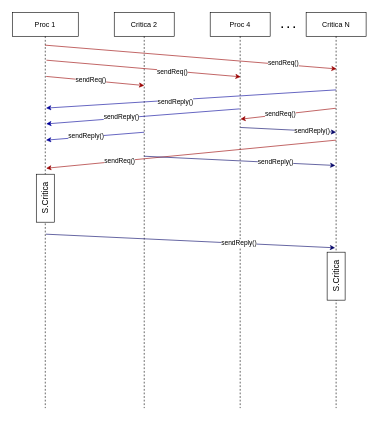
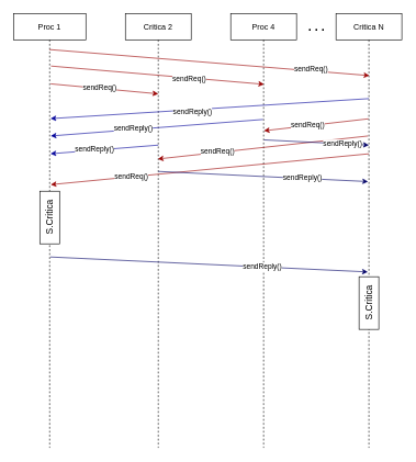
  <mxCell id="0" />
  <mxCell id="1" parent="0" />
  <mxCell id="2" value="Proc 1" style="shape=umlLifeline;perimeter=lifelinePerimeter;container=1;collapsible=0;recursiveResize=0;rounded=0;shadow=0;strokeWidth=1;" parent="1" vertex="1"><mxGeometry x="20" y="20" width="110" height="660" as="geometry" /></mxCell>
  <mxCell id="3" value="" style="html=1;points=[];perimeter=orthogonalPerimeter;" vertex="1" parent="2"><mxGeometry x="40" y="270" width="30" height="80" as="geometry" /></mxCell>
  <mxCell id="4" value="&lt;font style=&quot;font-size: 14px&quot;&gt;S.Critica&lt;/font&gt;" style="text;html=1;align=center;verticalAlign=middle;resizable=0;points=[];autosize=1;strokeColor=none;fillColor=none;rotation=-90;" vertex="1" parent="2"><mxGeometry x="20" y="300" width="70" height="20" as="geometry" /></mxCell>
  <mxCell id="5" value="Critica 2" style="shape=umlLifeline;perimeter=lifelinePerimeter;container=1;collapsible=0;recursiveResize=0;rounded=0;shadow=0;strokeWidth=1;" parent="1" vertex="1"><mxGeometry x="190" y="20" width="100" height="660" as="geometry" /></mxCell>
  <mxCell id="6" value="Proc 4" style="shape=umlLifeline;perimeter=lifelinePerimeter;container=1;collapsible=0;recursiveResize=0;rounded=0;shadow=0;strokeWidth=1;" vertex="1" parent="1"><mxGeometry x="350" y="20" width="100" height="660" as="geometry" /></mxCell>
  <mxCell id="7" value="" style="endArrow=classic;html=1;rounded=0;exitX=0.487;exitY=0.282;exitDx=0;exitDy=0;exitPerimeter=0;entryX=0.507;entryY=0.27;entryDx=0;entryDy=0;entryPerimeter=0;strokeColor=#990000;" edge="1" parent="6"><mxGeometry width="50" height="50" relative="1" as="geometry"><mxPoint x="209.5" y="160.0" as="sourcePoint" /><mxPoint x="50.5" y="178.2" as="targetPoint" /></mxGeometry></mxCell>
  <mxCell id="8" value="sendReq()" style="edgeLabel;html=1;align=center;verticalAlign=middle;resizable=0;points=[];" vertex="1" connectable="0" parent="7"><mxGeometry x="0.255" y="-3" relative="1" as="geometry"><mxPoint x="7" as="offset" /></mxGeometry></mxCell>
  <mxCell id="9" value="Critica N" style="shape=umlLifeline;perimeter=lifelinePerimeter;container=1;collapsible=0;recursiveResize=0;rounded=0;shadow=0;strokeWidth=1;" vertex="1" parent="1"><mxGeometry x="510" y="20" width="100" height="660" as="geometry" /></mxCell>
  <mxCell id="10" value="" style="html=1;points=[];perimeter=orthogonalPerimeter;" vertex="1" parent="9"><mxGeometry x="35" y="400" width="30" height="80" as="geometry" /></mxCell>
  <mxCell id="11" value="&lt;font style=&quot;font-size: 14px&quot;&gt;S.Critica&lt;/font&gt;" style="text;html=1;align=center;verticalAlign=middle;resizable=0;points=[];autosize=1;strokeColor=none;fillColor=none;rotation=-90;" vertex="1" parent="9"><mxGeometry x="15" y="430" width="70" height="20" as="geometry" /></mxCell>
  <mxCell id="12" value="&lt;font style=&quot;font-size: 18px&quot;&gt;&lt;b&gt;. . .&lt;/b&gt;&lt;/font&gt;" style="text;html=1;align=center;verticalAlign=middle;resizable=0;points=[];autosize=1;strokeColor=none;fillColor=none;" vertex="1" parent="1"><mxGeometry x="460" y="30" width="40" height="20" as="geometry" /></mxCell>
  <mxCell id="13" value="" style="endArrow=classic;html=1;rounded=0;exitX=0.496;exitY=0.083;exitDx=0;exitDy=0;exitPerimeter=0;entryX=0.507;entryY=0.143;entryDx=0;entryDy=0;entryPerimeter=0;fillColor=#FF3333;strokeColor=#990000;" edge="1" parent="1" source="2" target="9"><mxGeometry width="50" height="50" relative="1" as="geometry"><mxPoint x="370" y="390" as="sourcePoint" /><mxPoint x="510" y="100" as="targetPoint" /></mxGeometry></mxCell>
  <mxCell id="14" value="sendReq()" style="edgeLabel;html=1;align=center;verticalAlign=middle;resizable=0;points=[];strokeColor=#990000;" vertex="1" connectable="0" parent="13"><mxGeometry x="0.21" y="1" relative="1" as="geometry"><mxPoint x="103" y="7" as="offset" /></mxGeometry></mxCell>
  <mxCell id="15" value="" style="endArrow=classic;html=1;rounded=0;exitX=0.518;exitY=0.121;exitDx=0;exitDy=0;exitPerimeter=0;entryX=0.507;entryY=0.163;entryDx=0;entryDy=0;entryPerimeter=0;strokeColor=#990000;" edge="1" parent="1" source="2" target="6"><mxGeometry width="50" height="50" relative="1" as="geometry"><mxPoint x="80" y="81.9" as="sourcePoint" /><mxPoint x="520" y="110" as="targetPoint" /></mxGeometry></mxCell>
  <mxCell id="16" value="sendReq()" style="edgeLabel;html=1;align=center;verticalAlign=middle;resizable=0;points=[];strokeColor=#990000;" vertex="1" connectable="0" parent="15"><mxGeometry x="0.29" y="-1" relative="1" as="geometry"><mxPoint as="offset" /></mxGeometry></mxCell>
  <mxCell id="17" value="" style="endArrow=classic;html=1;rounded=0;exitX=0.514;exitY=0.162;exitDx=0;exitDy=0;exitPerimeter=0;entryX=0.5;entryY=0.185;entryDx=0;entryDy=0;entryPerimeter=0;strokeColor=#990000;" edge="1" parent="1" source="2" target="5"><mxGeometry width="50" height="50" relative="1" as="geometry"><mxPoint x="81.8" y="98.4" as="sourcePoint" /><mxPoint x="421.8" y="121.2" as="targetPoint" /></mxGeometry></mxCell>
  <mxCell id="18" value="sendReq()" style="edgeLabel;html=1;align=center;verticalAlign=middle;resizable=0;points=[];strokeColor=#990000;" vertex="1" connectable="0" parent="17"><mxGeometry x="0.255" y="-3" relative="1" as="geometry"><mxPoint x="-28" y="-7" as="offset" /></mxGeometry></mxCell>
  <mxCell id="19" value="" style="endArrow=classic;html=1;rounded=0;exitX=0.5;exitY=0.196;exitDx=0;exitDy=0;exitPerimeter=0;entryX=0.511;entryY=0.242;entryDx=0;entryDy=0;entryPerimeter=0;strokeColor=#000099;" edge="1" parent="1" source="9" target="2"><mxGeometry width="50" height="50" relative="1" as="geometry"><mxPoint x="330" y="190" as="sourcePoint" /><mxPoint x="380" y="140" as="targetPoint" /></mxGeometry></mxCell>
  <mxCell id="20" value="sendReply()" style="edgeLabel;html=1;align=center;verticalAlign=middle;resizable=0;points=[];" vertex="1" connectable="0" parent="19"><mxGeometry x="0.584" relative="1" as="geometry"><mxPoint x="115" y="-5" as="offset" /></mxGeometry></mxCell>
  <mxCell id="21" value="" style="endArrow=classic;html=1;rounded=0;entryX=0.514;entryY=0.282;entryDx=0;entryDy=0;entryPerimeter=0;exitX=0.489;exitY=0.244;exitDx=0;exitDy=0;exitPerimeter=0;strokeColor=#000099;" edge="1" parent="1" source="6" target="2"><mxGeometry width="50" height="50" relative="1" as="geometry"><mxPoint x="390" y="180" as="sourcePoint" /><mxPoint x="-90" y="167.4" as="targetPoint" /></mxGeometry></mxCell>
  <mxCell id="22" value="sendReply()" style="edgeLabel;html=1;align=center;verticalAlign=middle;resizable=0;points=[];" vertex="1" connectable="0" parent="21"><mxGeometry x="0.227" y="-3" relative="1" as="geometry"><mxPoint as="offset" /></mxGeometry></mxCell>
  <mxCell id="23" value="" style="endArrow=classic;html=1;rounded=0;entryX=0.511;entryY=0.323;entryDx=0;entryDy=0;entryPerimeter=0;strokeColor=#000099;" edge="1" parent="1" target="2"><mxGeometry width="50" height="50" relative="1" as="geometry"><mxPoint x="240" y="220" as="sourcePoint" /><mxPoint x="-100.15" y="193.5" as="targetPoint" /></mxGeometry></mxCell>
  <mxCell id="24" value="sendReply()" style="edgeLabel;html=1;align=center;verticalAlign=middle;resizable=0;points=[];" vertex="1" connectable="0" parent="23"><mxGeometry x="-0.277" y="1" relative="1" as="geometry"><mxPoint x="-39" as="offset" /></mxGeometry></mxCell>
  <mxCell id="25" value="" style="endArrow=classic;html=1;rounded=0;exitX=0.5;exitY=0.323;exitDx=0;exitDy=0;exitPerimeter=0;entryX=0.514;entryY=0.394;entryDx=0;entryDy=0;entryPerimeter=0;strokeColor=#990000;" edge="1" parent="1" source="9" target="2"><mxGeometry width="50" height="50" relative="1" as="geometry"><mxPoint x="86.54" y="136.92" as="sourcePoint" /><mxPoint x="250" y="152.1" as="targetPoint" /></mxGeometry></mxCell>
  <mxCell id="26" value="sendReq()" style="edgeLabel;html=1;align=center;verticalAlign=middle;resizable=0;points=[];" vertex="1" connectable="0" parent="25"><mxGeometry x="0.255" y="-3" relative="1" as="geometry"><mxPoint x="-58" y="7" as="offset" /></mxGeometry></mxCell>
+ <mxCell id="27" value="" style="endArrow=classic;html=1;rounded=0;exitX=0.487;exitY=0.282;exitDx=0;exitDy=0;exitPerimeter=0;entryX=0.493;entryY=0.335;entryDx=0;entryDy=0;entryPerimeter=0;strokeColor=#990000;" edge="1" parent="1" source="9" target="5"><mxGeometry width="50" height="50" relative="1" as="geometry"><mxPoint x="569.3" y="257.04" as="sourcePoint" /><mxPoint x="86.54" y="276.18" as="targetPoint" /></mxGeometry></mxCell>
+ <mxCell id="28" value="sendReq()" style="edgeLabel;html=1;align=center;verticalAlign=middle;resizable=0;points=[];" vertex="1" connectable="0" parent="27"><mxGeometry x="0.255" y="-3" relative="1" as="geometry"><mxPoint x="-28" y="3" as="offset" /></mxGeometry></mxCell>
  <mxCell id="29" value="" style="endArrow=classic;html=1;rounded=0;exitX=0.506;exitY=0.291;exitDx=0;exitDy=0;exitPerimeter=0;strokeColor=#000066;" edge="1" parent="1" source="6"><mxGeometry width="50" height="50" relative="1" as="geometry"><mxPoint x="410" y="210" as="sourcePoint" /><mxPoint x="560" y="220" as="targetPoint" /></mxGeometry></mxCell>
  <mxCell id="30" value="sendReply()" style="edgeLabel;html=1;align=center;verticalAlign=middle;resizable=0;points=[];" vertex="1" connectable="0" parent="29"><mxGeometry x="0.255" y="-3" relative="1" as="geometry"><mxPoint x="19" y="-3" as="offset" /></mxGeometry></mxCell>
  <mxCell id="31" value="" style="endArrow=classic;html=1;rounded=0;exitX=0.506;exitY=0.291;exitDx=0;exitDy=0;exitPerimeter=0;entryX=0.487;entryY=0.387;entryDx=0;entryDy=0;entryPerimeter=0;strokeColor=#000066;" edge="1" parent="1" target="9"><mxGeometry width="50" height="50" relative="1" as="geometry"><mxPoint x="240" y="260" as="sourcePoint" /><mxPoint x="399.4" y="267.94" as="targetPoint" /></mxGeometry></mxCell>
  <mxCell id="32" value="sendReply()" style="edgeLabel;html=1;align=center;verticalAlign=middle;resizable=0;points=[];" vertex="1" connectable="0" parent="31"><mxGeometry x="0.255" y="-3" relative="1" as="geometry"><mxPoint x="19" y="-3" as="offset" /></mxGeometry></mxCell>
  <mxCell id="33" value="" style="endArrow=classic;html=1;rounded=0;exitX=0.506;exitY=0.291;exitDx=0;exitDy=0;exitPerimeter=0;entryX=0.483;entryY=0.595;entryDx=0;entryDy=0;entryPerimeter=0;strokeColor=#000066;" edge="1" parent="1" target="9"><mxGeometry width="50" height="50" relative="1" as="geometry"><mxPoint x="76" y="390" as="sourcePoint" /><mxPoint x="394.7" y="405.42" as="targetPoint" /></mxGeometry></mxCell>
  <mxCell id="34" value="sendReply()" style="edgeLabel;html=1;align=center;verticalAlign=middle;resizable=0;points=[];" vertex="1" connectable="0" parent="33"><mxGeometry x="0.255" y="-3" relative="1" as="geometry"><mxPoint x="19" y="-3" as="offset" /></mxGeometry></mxCell>
